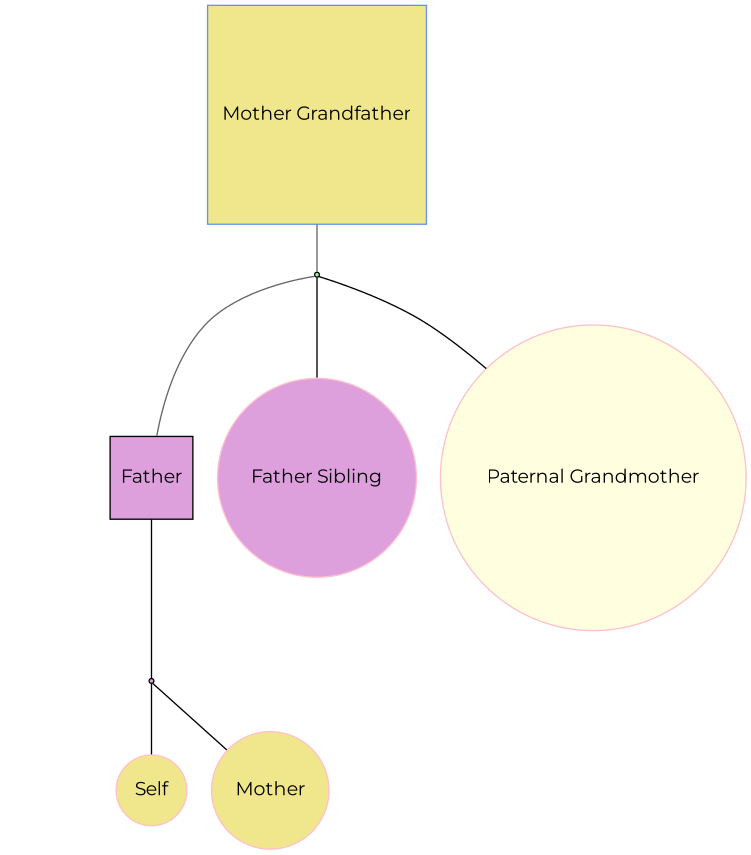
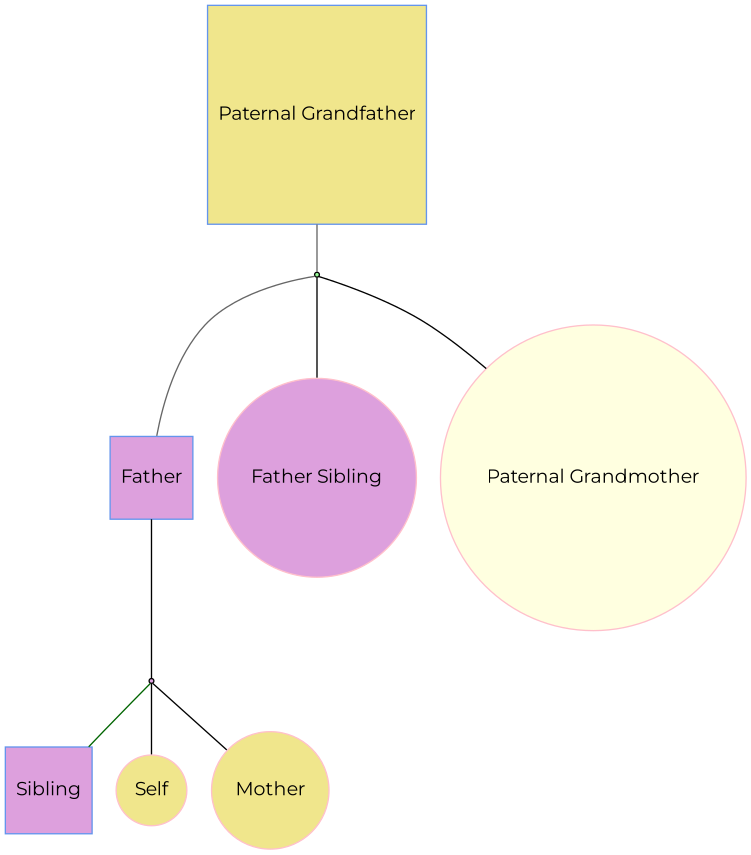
  graph {
    fontname=Montserrat
    node [color=pink fillcolor=plum fontname=Montserrat regular=1 shape=oval style=filled]
    edge [color=black fontname=Montserrat]
-   Father [color=black shape=box]
+   Sibling [color=cornflowerblue shape=box]
+   Father [color=cornflowerblue shape=box]
    "father+mother" [shape=point color="" regular=""]
    Self [fillcolor=khaki]
    Mother [fillcolor=khaki]
    "Father Sibling"
    "Paternal Grandmother" [fillcolor=lightyellow]
-   "Paternal Grandfather" [color=cornflowerblue fillcolor=khaki shape=box label="Mother Grandfather"]
+   "Paternal Grandfather" [color=cornflowerblue fillcolor=khaki shape=box]
    "paternalgrandfather+paternalgrandmother" [fillcolor=palegreen shape=point color="" regular=""]
    Father -- "father+mother"
+   "father+mother" -- Sibling [color=darkgreen]
    "father+mother" -- Self
    "father+mother" -- Mother
    "Paternal Grandfather" -- "paternalgrandfather+paternalgrandmother" [color=gray40]
    "paternalgrandfather+paternalgrandmother" -- Father [color=gray40]
    "paternalgrandfather+paternalgrandmother" -- "Father Sibling"
    "paternalgrandfather+paternalgrandmother" -- "Paternal Grandmother"
  }
